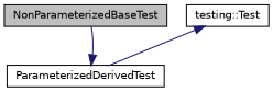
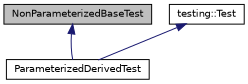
  digraph {
    fontname="DejaVu Sans"
    node [color=black fillcolor=white fontname="DejaVu Sans" fontsize=10 shape=record style=filled]
    edge [color=midnightblue dir=back fontname="DejaVu Sans" fontsize=10 labelfontname=Helvetica labelfontsize=10 style=solid]
    n1 [fillcolor=grey75 fontcolor=black height=0.2 label=NonParameterizedBaseTest width=0.4]
    n2 [height=0.2 label=ParameterizedDerivedTest width=0.4]
    n3 [height=0.2 label="testing::Test" width=0.4]
-   n2 -> n1
+   n1 -> n2
    n3 -> n2
  }
